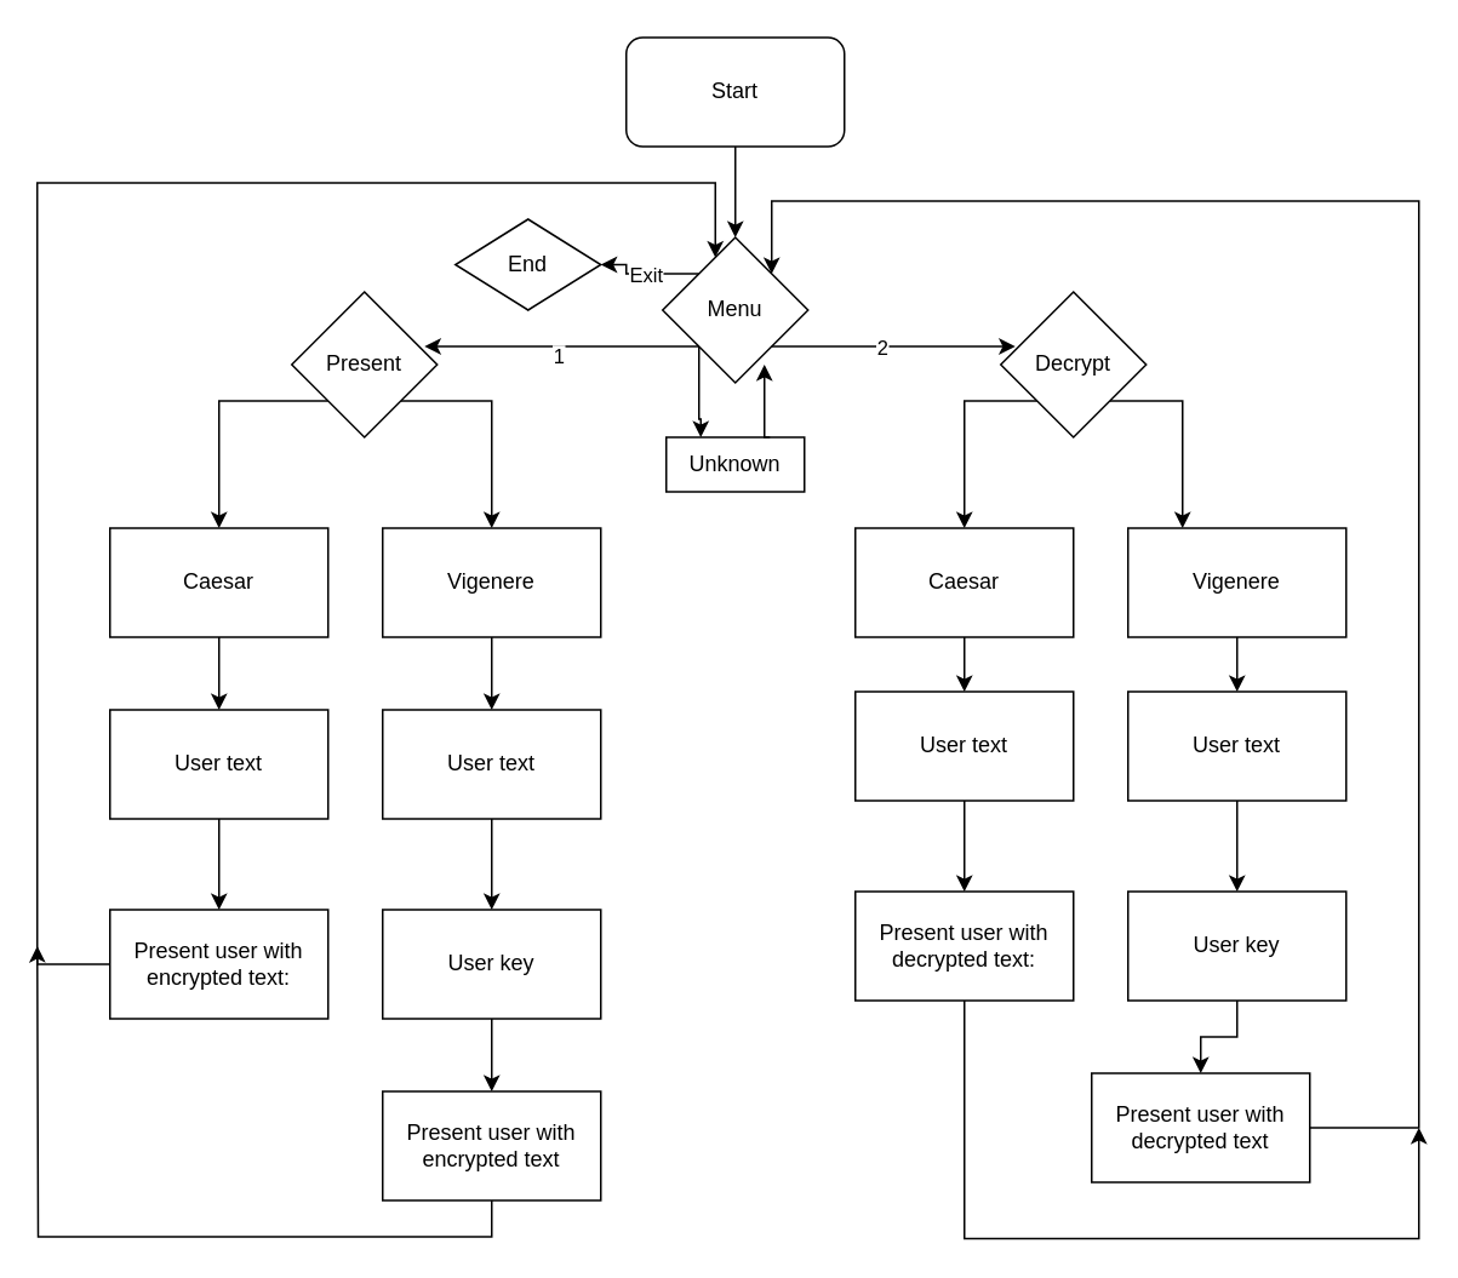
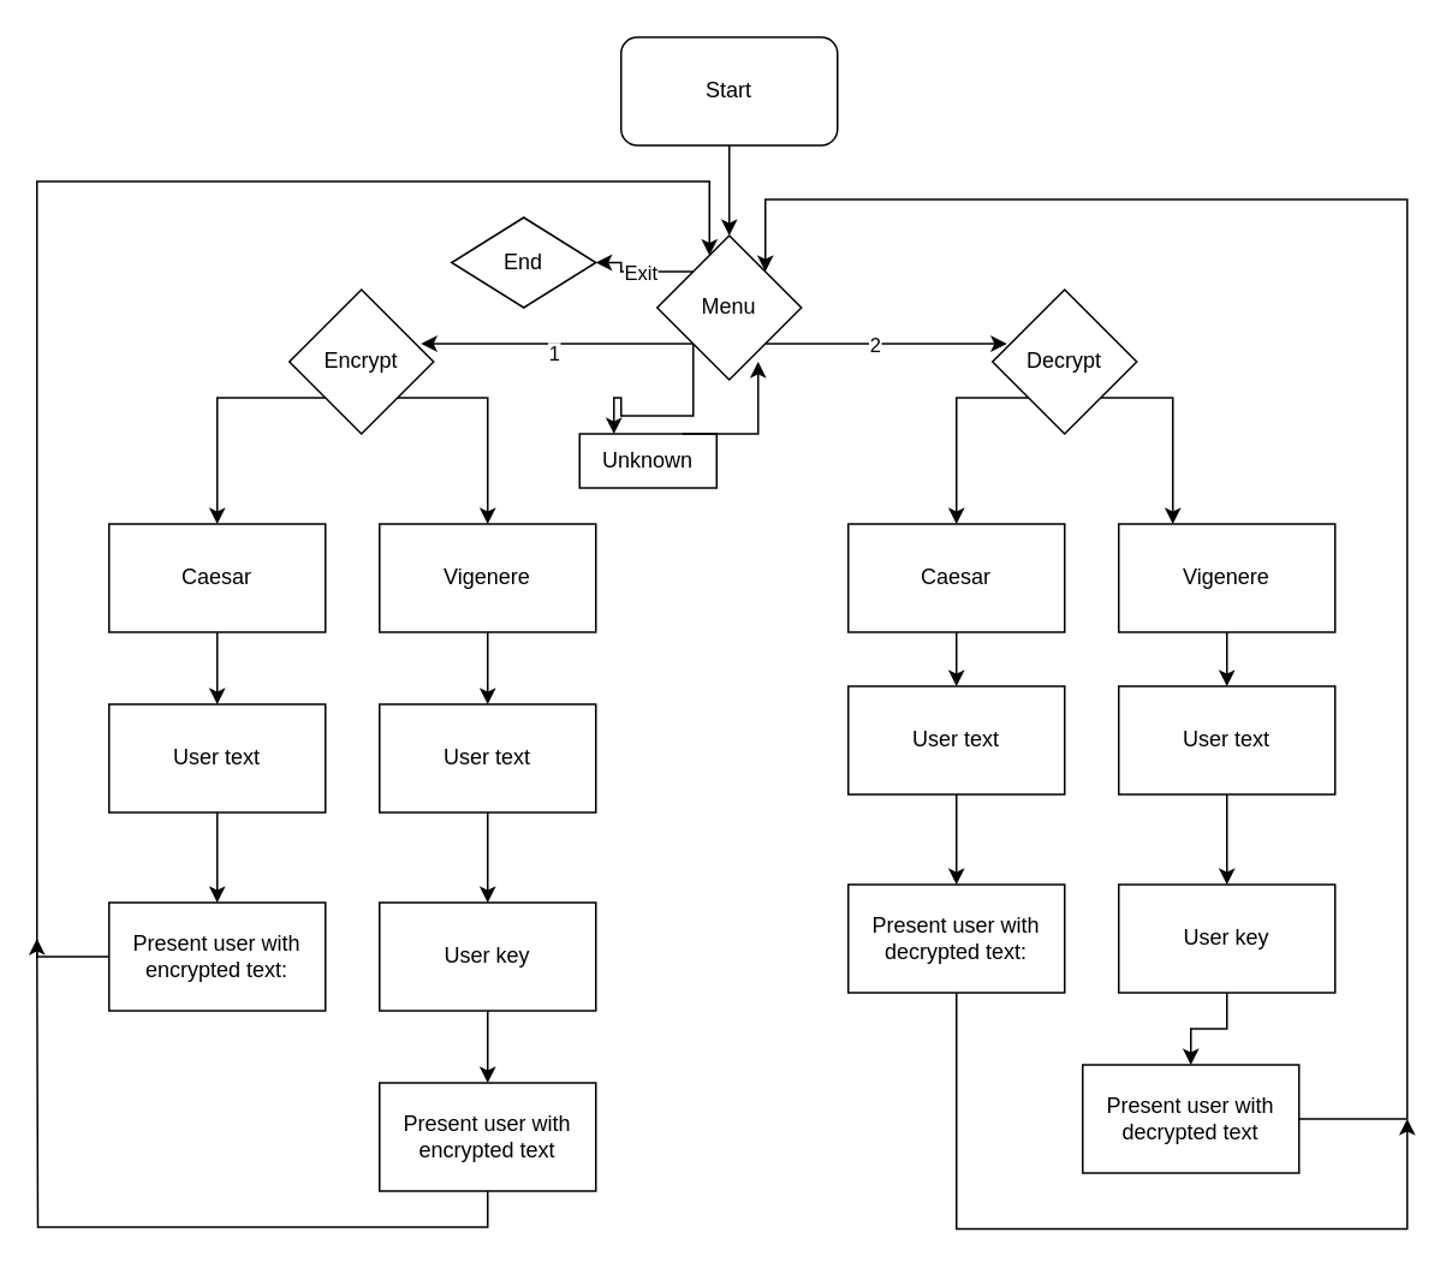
  <mxCell id="0" />
  <mxCell id="1" parent="0" />
  <mxCell id="2" style="edgeStyle=orthogonalEdgeStyle;rounded=0;orthogonalLoop=1;jettySize=auto;html=1;exitX=0.5;exitY=1;exitDx=0;exitDy=0;entryX=0.5;entryY=0;entryDx=0;entryDy=0;" edge="1" parent="1" source="3"><mxGeometry relative="1" as="geometry"><mxPoint x="404" y="130" as="targetPoint" /></mxGeometry></mxCell>
  <mxCell id="3" value="Start" style="rounded=1;whiteSpace=wrap;html=1;" vertex="1" parent="1"><mxGeometry x="344" y="20" width="120" height="60" as="geometry" /></mxCell>
  <mxCell id="4" style="edgeStyle=orthogonalEdgeStyle;rounded=0;orthogonalLoop=1;jettySize=auto;html=1;exitX=0;exitY=0;exitDx=0;exitDy=0;entryX=1;entryY=0.5;entryDx=0;entryDy=0;" edge="1" parent="1" source="7" target="8"><mxGeometry relative="1" as="geometry" /></mxCell>
  <mxCell id="5" value="Exit" style="edgeLabel;html=1;align=center;verticalAlign=middle;resizable=0;points=[];" vertex="1" connectable="0" parent="4"><mxGeometry x="0.017" relative="1" as="geometry"><mxPoint as="offset" /></mxGeometry></mxCell>
  <mxCell id="6" style="edgeStyle=orthogonalEdgeStyle;rounded=0;orthogonalLoop=1;jettySize=auto;html=1;exitX=0;exitY=1;exitDx=0;exitDy=0;entryX=0.25;entryY=0;entryDx=0;entryDy=0;" edge="1" parent="1" source="7" target="19"><mxGeometry relative="1" as="geometry" /></mxCell>
  <mxCell id="7" value="Menu" style="rhombus;whiteSpace=wrap;html=1;" vertex="1" parent="1"><mxGeometry x="364" y="130" width="80" height="80" as="geometry" /></mxCell>
  <mxCell id="8" value="End" style="rhombus;whiteSpace=wrap;html=1;" vertex="1" parent="1"><mxGeometry x="250" y="120" width="80" height="50" as="geometry" /></mxCell>
  <mxCell id="9" style="edgeStyle=orthogonalEdgeStyle;rounded=0;orthogonalLoop=1;jettySize=auto;html=1;exitX=0;exitY=1;exitDx=0;exitDy=0;entryX=0.5;entryY=0;entryDx=0;entryDy=0;" edge="1" parent="1" source="11" target="21"><mxGeometry relative="1" as="geometry"><Array as="points"><mxPoint x="120" y="220" /></Array></mxGeometry></mxCell>
  <mxCell id="10" style="edgeStyle=orthogonalEdgeStyle;rounded=0;orthogonalLoop=1;jettySize=auto;html=1;exitX=1;exitY=1;exitDx=0;exitDy=0;entryX=0.5;entryY=0;entryDx=0;entryDy=0;" edge="1" parent="1" source="11" target="23"><mxGeometry relative="1" as="geometry"><Array as="points"><mxPoint x="270" y="220" /></Array></mxGeometry></mxCell>
- <mxCell id="11" value="Present" style="rhombus;whiteSpace=wrap;html=1;" vertex="1" parent="1"><mxGeometry x="160" y="160" width="80" height="80" as="geometry" /></mxCell>
+ <mxCell id="11" value="Encrypt" style="rhombus;whiteSpace=wrap;html=1;" vertex="1" parent="1"><mxGeometry x="160" y="160" width="80" height="80" as="geometry" /></mxCell>
  <mxCell id="12" style="edgeStyle=orthogonalEdgeStyle;rounded=0;orthogonalLoop=1;jettySize=auto;html=1;exitX=0;exitY=1;exitDx=0;exitDy=0;entryX=0.5;entryY=0;entryDx=0;entryDy=0;" edge="1" parent="1" source="14" target="25"><mxGeometry relative="1" as="geometry"><Array as="points"><mxPoint x="530" y="220" /></Array></mxGeometry></mxCell>
  <mxCell id="13" style="edgeStyle=orthogonalEdgeStyle;rounded=0;orthogonalLoop=1;jettySize=auto;html=1;exitX=1;exitY=1;exitDx=0;exitDy=0;entryX=0.25;entryY=0;entryDx=0;entryDy=0;" edge="1" parent="1" source="14" target="27"><mxGeometry relative="1" as="geometry"><Array as="points"><mxPoint x="650" y="220" /></Array></mxGeometry></mxCell>
  <mxCell id="14" value="Decrypt" style="rhombus;whiteSpace=wrap;html=1;" vertex="1" parent="1"><mxGeometry x="550" y="160" width="80" height="80" as="geometry" /></mxCell>
  <mxCell id="15" style="edgeStyle=orthogonalEdgeStyle;rounded=0;orthogonalLoop=1;jettySize=auto;html=1;exitX=0;exitY=1;exitDx=0;exitDy=0;entryX=0.913;entryY=0.375;entryDx=0;entryDy=0;entryPerimeter=0;" edge="1" parent="1" source="7" target="11"><mxGeometry relative="1" as="geometry" /></mxCell>
  <mxCell id="16" value="1" style="edgeLabel;html=1;align=center;verticalAlign=middle;resizable=0;points=[];" vertex="1" connectable="0" parent="15"><mxGeometry x="0.033" y="5" relative="1" as="geometry"><mxPoint as="offset" /></mxGeometry></mxCell>
  <mxCell id="17" style="edgeStyle=orthogonalEdgeStyle;rounded=0;orthogonalLoop=1;jettySize=auto;html=1;exitX=1;exitY=1;exitDx=0;exitDy=0;entryX=0.1;entryY=0.375;entryDx=0;entryDy=0;entryPerimeter=0;" edge="1" parent="1" source="7" target="14"><mxGeometry relative="1" as="geometry" /></mxCell>
  <mxCell id="18" value="2" style="edgeLabel;html=1;align=center;verticalAlign=middle;resizable=0;points=[];" vertex="1" connectable="0" parent="17"><mxGeometry x="-0.104" relative="1" as="geometry"><mxPoint as="offset" /></mxGeometry></mxCell>
- <mxCell id="19" value="Unknown" style="rounded=0;whiteSpace=wrap;html=1;" vertex="1" parent="1"><mxGeometry x="366" y="240" width="76" height="30" as="geometry" /></mxCell>
+ <mxCell id="19" value="Unknown" style="rounded=0;whiteSpace=wrap;html=1;" vertex="1" parent="1"><mxGeometry x="321" y="240" width="76" height="30" as="geometry" /></mxCell>
  <mxCell id="20" style="edgeStyle=orthogonalEdgeStyle;rounded=0;orthogonalLoop=1;jettySize=auto;html=1;exitX=0.5;exitY=1;exitDx=0;exitDy=0;entryX=0.5;entryY=0;entryDx=0;entryDy=0;" edge="1" parent="1" source="21" target="29"><mxGeometry relative="1" as="geometry" /></mxCell>
  <mxCell id="21" value="Caesar" style="rounded=0;whiteSpace=wrap;html=1;" vertex="1" parent="1"><mxGeometry x="60" y="290" width="120" height="60" as="geometry" /></mxCell>
  <mxCell id="22" value="" style="edgeStyle=orthogonalEdgeStyle;rounded=0;orthogonalLoop=1;jettySize=auto;html=1;" edge="1" parent="1" source="23" target="33"><mxGeometry relative="1" as="geometry" /></mxCell>
  <mxCell id="23" value="Vigenere" style="rounded=0;whiteSpace=wrap;html=1;" vertex="1" parent="1"><mxGeometry x="210" y="290" width="120" height="60" as="geometry" /></mxCell>
  <mxCell id="24" value="" style="edgeStyle=orthogonalEdgeStyle;rounded=0;orthogonalLoop=1;jettySize=auto;html=1;" edge="1" parent="1" source="25" target="39"><mxGeometry relative="1" as="geometry" /></mxCell>
  <mxCell id="25" value="Caesar" style="rounded=0;whiteSpace=wrap;html=1;" vertex="1" parent="1"><mxGeometry x="470" y="290" width="120" height="60" as="geometry" /></mxCell>
  <mxCell id="26" value="" style="edgeStyle=orthogonalEdgeStyle;rounded=0;orthogonalLoop=1;jettySize=auto;html=1;" edge="1" parent="1" source="27" target="43"><mxGeometry relative="1" as="geometry" /></mxCell>
  <mxCell id="27" value="Vigenere" style="rounded=0;whiteSpace=wrap;html=1;" vertex="1" parent="1"><mxGeometry x="620" y="290" width="120" height="60" as="geometry" /></mxCell>
  <mxCell id="28" value="" style="edgeStyle=orthogonalEdgeStyle;rounded=0;orthogonalLoop=1;jettySize=auto;html=1;" edge="1" parent="1" source="29" target="31"><mxGeometry relative="1" as="geometry" /></mxCell>
  <mxCell id="29" value="User text" style="rounded=0;whiteSpace=wrap;html=1;" vertex="1" parent="1"><mxGeometry x="60" y="390" width="120" height="60" as="geometry" /></mxCell>
  <mxCell id="30" style="edgeStyle=orthogonalEdgeStyle;rounded=0;orthogonalLoop=1;jettySize=auto;html=1;exitX=0.5;exitY=1;exitDx=0;exitDy=0;" edge="1" parent="1" target="7"><mxGeometry relative="1" as="geometry"><mxPoint x="393.04" y="108" as="targetPoint" /><mxPoint x="120" y="530" as="sourcePoint" /><Array as="points"><mxPoint x="20" y="530" /><mxPoint x="20" y="100" /><mxPoint x="393" y="100" /></Array></mxGeometry></mxCell>
  <mxCell id="31" value="Present user with encrypted text:" style="rounded=0;whiteSpace=wrap;html=1;" vertex="1" parent="1"><mxGeometry x="60" y="500" width="120" height="60" as="geometry" /></mxCell>
  <mxCell id="32" value="" style="edgeStyle=orthogonalEdgeStyle;rounded=0;orthogonalLoop=1;jettySize=auto;html=1;" edge="1" parent="1" source="33" target="35"><mxGeometry relative="1" as="geometry" /></mxCell>
  <mxCell id="33" value="User text" style="rounded=0;whiteSpace=wrap;html=1;" vertex="1" parent="1"><mxGeometry x="210" y="390" width="120" height="60" as="geometry" /></mxCell>
  <mxCell id="34" style="edgeStyle=orthogonalEdgeStyle;rounded=0;orthogonalLoop=1;jettySize=auto;html=1;exitX=0.5;exitY=1;exitDx=0;exitDy=0;entryX=0.5;entryY=0;entryDx=0;entryDy=0;" edge="1" parent="1" source="35" target="37"><mxGeometry relative="1" as="geometry" /></mxCell>
  <mxCell id="35" value="User key" style="rounded=0;whiteSpace=wrap;html=1;" vertex="1" parent="1"><mxGeometry x="210" y="500" width="120" height="60" as="geometry" /></mxCell>
  <mxCell id="36" style="edgeStyle=orthogonalEdgeStyle;rounded=0;orthogonalLoop=1;jettySize=auto;html=1;exitX=0.5;exitY=1;exitDx=0;exitDy=0;" edge="1" parent="1" source="37"><mxGeometry relative="1" as="geometry"><mxPoint x="20" y="520" as="targetPoint" /></mxGeometry></mxCell>
  <mxCell id="37" value="Present user with encrypted text" style="rounded=0;whiteSpace=wrap;html=1;" vertex="1" parent="1"><mxGeometry x="210" y="600" width="120" height="60" as="geometry" /></mxCell>
  <mxCell id="38" value="" style="edgeStyle=orthogonalEdgeStyle;rounded=0;orthogonalLoop=1;jettySize=auto;html=1;" edge="1" parent="1" source="39" target="41"><mxGeometry relative="1" as="geometry" /></mxCell>
  <mxCell id="39" value="User text" style="rounded=0;whiteSpace=wrap;html=1;" vertex="1" parent="1"><mxGeometry x="470" y="380" width="120" height="60" as="geometry" /></mxCell>
  <mxCell id="40" style="edgeStyle=orthogonalEdgeStyle;rounded=0;orthogonalLoop=1;jettySize=auto;html=1;exitX=0.5;exitY=1;exitDx=0;exitDy=0;" edge="1" parent="1" source="41"><mxGeometry relative="1" as="geometry"><mxPoint x="780" y="620" as="targetPoint" /><Array as="points"><mxPoint x="530" y="681" /></Array></mxGeometry></mxCell>
  <mxCell id="41" value="Present user with decrypted text:" style="rounded=0;whiteSpace=wrap;html=1;" vertex="1" parent="1"><mxGeometry x="470" y="490" width="120" height="60" as="geometry" /></mxCell>
  <mxCell id="42" value="" style="edgeStyle=orthogonalEdgeStyle;rounded=0;orthogonalLoop=1;jettySize=auto;html=1;" edge="1" parent="1" source="43" target="45"><mxGeometry relative="1" as="geometry" /></mxCell>
  <mxCell id="43" value="User text" style="rounded=0;whiteSpace=wrap;html=1;" vertex="1" parent="1"><mxGeometry x="620" y="380" width="120" height="60" as="geometry" /></mxCell>
  <mxCell id="44" style="edgeStyle=orthogonalEdgeStyle;rounded=0;orthogonalLoop=1;jettySize=auto;html=1;exitX=0.5;exitY=1;exitDx=0;exitDy=0;entryX=0.5;entryY=0;entryDx=0;entryDy=0;" edge="1" parent="1" source="45" target="47"><mxGeometry relative="1" as="geometry" /></mxCell>
  <mxCell id="45" value="User key" style="rounded=0;whiteSpace=wrap;html=1;" vertex="1" parent="1"><mxGeometry x="620" y="490" width="120" height="60" as="geometry" /></mxCell>
  <mxCell id="46" style="edgeStyle=orthogonalEdgeStyle;rounded=0;orthogonalLoop=1;jettySize=auto;html=1;exitX=1;exitY=0.5;exitDx=0;exitDy=0;entryX=1;entryY=0;entryDx=0;entryDy=0;" edge="1" parent="1" source="47" target="7"><mxGeometry relative="1" as="geometry"><Array as="points"><mxPoint x="780" y="620" /><mxPoint x="780" y="110" /><mxPoint x="424" y="110" /></Array></mxGeometry></mxCell>
  <mxCell id="47" value="Present user with decrypted text" style="rounded=0;whiteSpace=wrap;html=1;" vertex="1" parent="1"><mxGeometry x="600" y="590" width="120" height="60" as="geometry" /></mxCell>
  <mxCell id="48" style="edgeStyle=orthogonalEdgeStyle;rounded=0;orthogonalLoop=1;jettySize=auto;html=1;exitX=0.75;exitY=0;exitDx=0;exitDy=0;entryX=0.7;entryY=0.875;entryDx=0;entryDy=0;entryPerimeter=0;" edge="1" parent="1" source="19" target="7"><mxGeometry relative="1" as="geometry"><Array as="points"><mxPoint x="420" y="240" /></Array></mxGeometry></mxCell>
